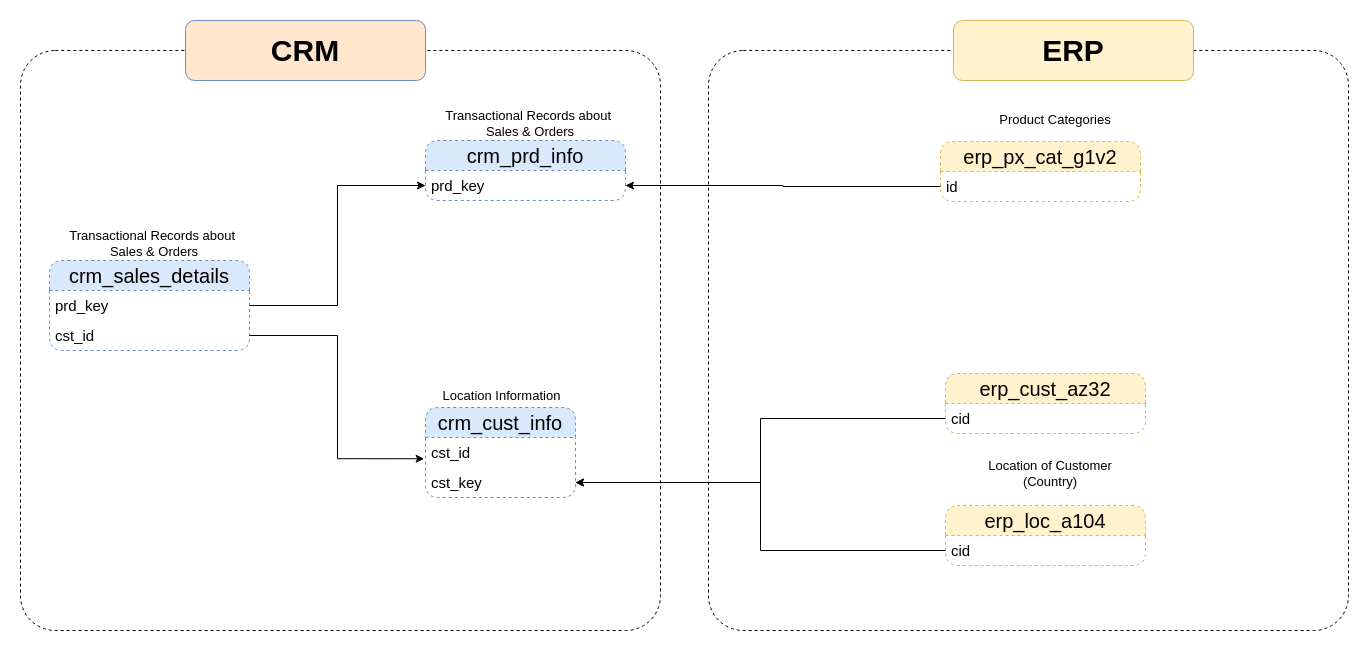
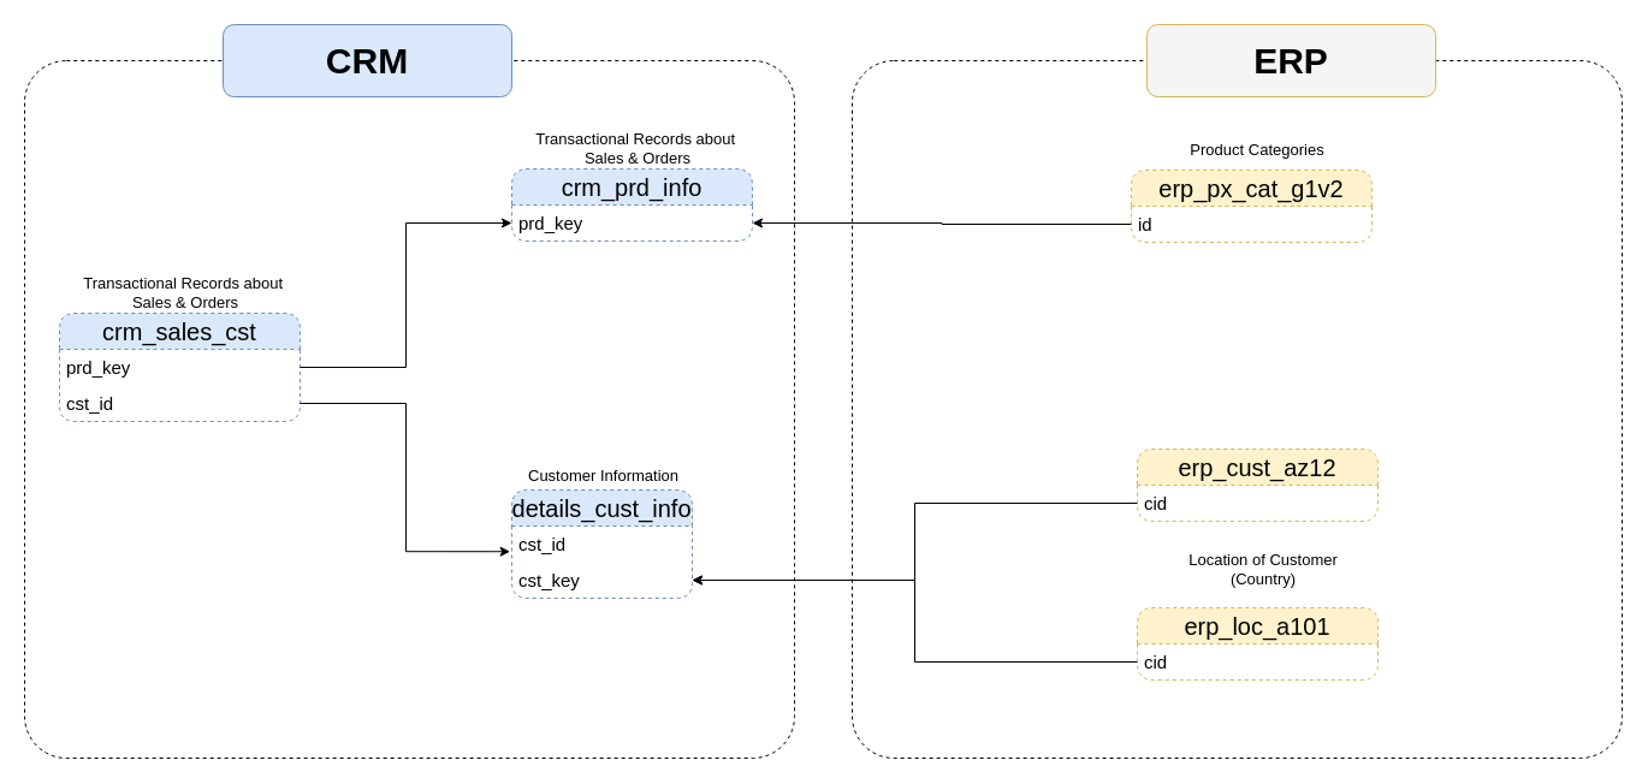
  <mxCell id="0" />
  <mxCell id="1" parent="0" />
  <mxCell id="2" value="" style="rounded=1;whiteSpace=wrap;html=1;fillColor=none;dashed=1;strokeColor=#000000;arcSize=6;" parent="1" vertex="1"><mxGeometry x="708" y="50" width="640" height="580" as="geometry" /></mxCell>
  <mxCell id="3" value="" style="rounded=1;whiteSpace=wrap;html=1;fillColor=none;dashed=1;strokeColor=#000000;arcSize=6;" parent="1" vertex="1"><mxGeometry x="20" y="50" width="640" height="580" as="geometry" /></mxCell>
- <mxCell id="4" value="&lt;font style=&quot;font-size: 20px;&quot;&gt;crm_cust_info&lt;/font&gt;" style="swimlane;fontStyle=0;childLayout=stackLayout;horizontal=1;startSize=30;horizontalStack=0;resizeParent=1;resizeParentMax=0;resizeLast=0;collapsible=1;marginBottom=0;whiteSpace=wrap;html=1;dashed=1;rounded=1;fillColor=#dae8fc;strokeColor=#6c8ebf;" parent="1" vertex="1"><mxGeometry x="425" y="407" width="150" height="90" as="geometry" /></mxCell>
+ <mxCell id="4" value="&lt;font style=&quot;font-size: 20px;&quot;&gt;details_cust_info&lt;/font&gt;" style="swimlane;fontStyle=0;childLayout=stackLayout;horizontal=1;startSize=30;horizontalStack=0;resizeParent=1;resizeParentMax=0;resizeLast=0;collapsible=1;marginBottom=0;whiteSpace=wrap;html=1;dashed=1;rounded=1;fillColor=#dae8fc;strokeColor=#6c8ebf;" parent="1" vertex="1"><mxGeometry x="425" y="407" width="150" height="90" as="geometry" /></mxCell>
  <mxCell id="5" value="&lt;font style=&quot;font-size: 15px;&quot;&gt;cst_id&lt;/font&gt;" style="text;strokeColor=none;fillColor=none;align=left;verticalAlign=middle;spacingLeft=4;spacingRight=4;overflow=hidden;points=[[0,0.5],[1,0.5]];portConstraint=eastwest;rotatable=0;whiteSpace=wrap;html=1;" parent="4" vertex="1"><mxGeometry y="30" width="150" height="30" as="geometry" /></mxCell>
  <mxCell id="6" value="&lt;font style=&quot;font-size: 15px;&quot;&gt;cst_key&lt;/font&gt;" style="text;strokeColor=none;fillColor=none;align=left;verticalAlign=middle;spacingLeft=4;spacingRight=4;overflow=hidden;points=[[0,0.5],[1,0.5]];portConstraint=eastwest;rotatable=0;whiteSpace=wrap;html=1;" parent="4" vertex="1"><mxGeometry y="60" width="150" height="30" as="geometry" /></mxCell>
- <mxCell id="7" value="&lt;font style=&quot;font-size: 20px;&quot;&gt;crm_sales_details&lt;/font&gt;" style="swimlane;fontStyle=0;childLayout=stackLayout;horizontal=1;startSize=30;horizontalStack=0;resizeParent=1;resizeParentMax=0;resizeLast=0;collapsible=1;marginBottom=0;whiteSpace=wrap;html=1;dashed=1;rounded=1;fillColor=#dae8fc;strokeColor=#6c8ebf;" parent="1" vertex="1"><mxGeometry x="49" y="260" width="200" height="90" as="geometry" /></mxCell>
+ <mxCell id="7" value="&lt;font style=&quot;font-size: 20px;&quot;&gt;crm_sales_cst&lt;/font&gt;" style="swimlane;fontStyle=0;childLayout=stackLayout;horizontal=1;startSize=30;horizontalStack=0;resizeParent=1;resizeParentMax=0;resizeLast=0;collapsible=1;marginBottom=0;whiteSpace=wrap;html=1;dashed=1;rounded=1;fillColor=#dae8fc;strokeColor=#6c8ebf;" parent="1" vertex="1"><mxGeometry x="49" y="260" width="200" height="90" as="geometry" /></mxCell>
  <mxCell id="8" value="&lt;font style=&quot;font-size: 15px;&quot;&gt;prd_key&lt;/font&gt;" style="text;strokeColor=none;fillColor=none;align=left;verticalAlign=middle;spacingLeft=4;spacingRight=4;overflow=hidden;points=[[0,0.5],[1,0.5]];portConstraint=eastwest;rotatable=0;whiteSpace=wrap;html=1;" parent="7" vertex="1"><mxGeometry y="30" width="200" height="30" as="geometry" /></mxCell>
  <mxCell id="9" value="&lt;span style=&quot;font-size: 15px;&quot;&gt;cst_id&lt;/span&gt;" style="text;strokeColor=none;fillColor=none;align=left;verticalAlign=middle;spacingLeft=4;spacingRight=4;overflow=hidden;points=[[0,0.5],[1,0.5]];portConstraint=eastwest;rotatable=0;whiteSpace=wrap;html=1;" parent="7" vertex="1"><mxGeometry y="60" width="200" height="30" as="geometry" /></mxCell>
- <mxCell id="10" value="&lt;font style=&quot;font-size: 13px;&quot;&gt;Location Information&lt;/font&gt;" style="text;html=1;align=center;verticalAlign=middle;whiteSpace=wrap;rounded=0;" parent="1" vertex="1"><mxGeometry x="419" y="382" width="165" height="26" as="geometry" /></mxCell>
+ <mxCell id="10" value="&lt;font style=&quot;font-size: 13px;&quot;&gt;Customer Information&lt;/font&gt;" style="text;html=1;align=center;verticalAlign=middle;whiteSpace=wrap;rounded=0;" parent="1" vertex="1"><mxGeometry x="419" y="382" width="165" height="26" as="geometry" /></mxCell>
  <mxCell id="11" value="&lt;font style=&quot;font-size: 13px;&quot;&gt;Transactional Records about&amp;nbsp;&lt;/font&gt;&lt;div&gt;&lt;span style=&quot;font-size: 13px;&quot;&gt;Sales &amp;amp; Orders&lt;/span&gt;&lt;/div&gt;" style="text;html=1;align=center;verticalAlign=middle;whiteSpace=wrap;rounded=0;" parent="1" vertex="1"><mxGeometry x="59" y="230" width="190" height="26" as="geometry" /></mxCell>
  <mxCell id="12" value="&lt;font style=&quot;font-size: 20px;&quot;&gt;crm_prd_info&lt;/font&gt;" style="swimlane;fontStyle=0;childLayout=stackLayout;horizontal=1;startSize=30;horizontalStack=0;resizeParent=1;resizeParentMax=0;resizeLast=0;collapsible=1;marginBottom=0;whiteSpace=wrap;html=1;dashed=1;rounded=1;fillColor=#dae8fc;strokeColor=#6c8ebf;" parent="1" vertex="1"><mxGeometry x="425" y="140" width="200" height="60" as="geometry" /></mxCell>
  <mxCell id="13" value="&lt;font style=&quot;font-size: 15px;&quot;&gt;prd_key&lt;/font&gt;" style="text;strokeColor=none;fillColor=none;align=left;verticalAlign=middle;spacingLeft=4;spacingRight=4;overflow=hidden;points=[[0,0.5],[1,0.5]];portConstraint=eastwest;rotatable=0;whiteSpace=wrap;html=1;" parent="12" vertex="1"><mxGeometry y="30" width="200" height="30" as="geometry" /></mxCell>
  <mxCell id="14" value="&lt;font style=&quot;font-size: 13px;&quot;&gt;Transactional Records about&amp;nbsp;&lt;/font&gt;&lt;div&gt;&lt;span style=&quot;font-size: 13px;&quot;&gt;Sales &amp;amp; Orders&lt;/span&gt;&lt;/div&gt;" style="text;html=1;align=center;verticalAlign=middle;whiteSpace=wrap;rounded=0;" parent="1" vertex="1"><mxGeometry x="435" y="110" width="190" height="26" as="geometry" /></mxCell>
  <mxCell id="15" style="edgeStyle=orthogonalEdgeStyle;rounded=0;orthogonalLoop=1;jettySize=auto;html=1;entryX=0;entryY=0.5;entryDx=0;entryDy=0;" parent="1" source="8" target="13" edge="1"><mxGeometry relative="1" as="geometry" /></mxCell>
  <mxCell id="16" style="edgeStyle=orthogonalEdgeStyle;rounded=0;orthogonalLoop=1;jettySize=auto;html=1;entryX=-0.009;entryY=0.708;entryDx=0;entryDy=0;entryPerimeter=0;" parent="1" source="9" target="5" edge="1"><mxGeometry relative="1" as="geometry" /></mxCell>
  <mxCell id="17" value="&lt;font style=&quot;font-size: 20px;&quot;&gt;erp_px_cat_g1v2&lt;/font&gt;" style="swimlane;fontStyle=0;childLayout=stackLayout;horizontal=1;startSize=30;horizontalStack=0;resizeParent=1;resizeParentMax=0;resizeLast=0;collapsible=1;marginBottom=0;whiteSpace=wrap;html=1;dashed=1;rounded=1;fillColor=#fff2cc;strokeColor=#d6b656;" parent="1" vertex="1"><mxGeometry x="940" y="141" width="200" height="60" as="geometry" /></mxCell>
  <mxCell id="18" value="&lt;font style=&quot;font-size: 15px;&quot;&gt;id&lt;/font&gt;" style="text;strokeColor=none;fillColor=none;align=left;verticalAlign=middle;spacingLeft=4;spacingRight=4;overflow=hidden;points=[[0,0.5],[1,0.5]];portConstraint=eastwest;rotatable=0;whiteSpace=wrap;html=1;rounded=1;" parent="17" vertex="1"><mxGeometry y="30" width="200" height="30" as="geometry" /></mxCell>
- <mxCell id="19" value="&lt;span style=&quot;font-size: 13px;&quot;&gt;Product Categories&lt;/span&gt;" style="text;html=1;align=center;verticalAlign=middle;whiteSpace=wrap;rounded=1;" parent="1" vertex="1"><mxGeometry x="960" y="106" width="190" height="26" as="geometry" /></mxCell>
- <mxCell id="20" value="&lt;font style=&quot;font-size: 20px;&quot;&gt;erp_cust_az32&lt;/font&gt;" style="swimlane;fontStyle=0;childLayout=stackLayout;horizontal=1;startSize=30;horizontalStack=0;resizeParent=1;resizeParentMax=0;resizeLast=0;collapsible=1;marginBottom=0;whiteSpace=wrap;html=1;dashed=1;rounded=1;fillColor=#fff2cc;strokeColor=#d6b656;" parent="1" vertex="1"><mxGeometry x="945" y="373" width="200" height="60" as="geometry" /></mxCell>
+ <mxCell id="19" value="&lt;span style=&quot;font-size: 13px;&quot;&gt;Product Categories&lt;/span&gt;" style="text;html=1;align=center;verticalAlign=middle;whiteSpace=wrap;rounded=1;" parent="1" vertex="1"><mxGeometry x="950" y="111" width="190" height="26" as="geometry" /></mxCell>
+ <mxCell id="20" value="&lt;font style=&quot;font-size: 20px;&quot;&gt;erp_cust_az12&lt;/font&gt;" style="swimlane;fontStyle=0;childLayout=stackLayout;horizontal=1;startSize=30;horizontalStack=0;resizeParent=1;resizeParentMax=0;resizeLast=0;collapsible=1;marginBottom=0;whiteSpace=wrap;html=1;dashed=1;rounded=1;fillColor=#fff2cc;strokeColor=#d6b656;" parent="1" vertex="1"><mxGeometry x="945" y="373" width="200" height="60" as="geometry" /></mxCell>
  <mxCell id="21" value="&lt;font style=&quot;font-size: 15px;&quot;&gt;cid&lt;/font&gt;" style="text;strokeColor=none;fillColor=none;align=left;verticalAlign=middle;spacingLeft=4;spacingRight=4;overflow=hidden;points=[[0,0.5],[1,0.5]];portConstraint=eastwest;rotatable=0;whiteSpace=wrap;html=1;" parent="20" vertex="1"><mxGeometry y="30" width="200" height="30" as="geometry" /></mxCell>
- <mxCell id="22" value="&lt;font style=&quot;font-size: 20px;&quot;&gt;erp_loc_a104&lt;/font&gt;" style="swimlane;fontStyle=0;childLayout=stackLayout;horizontal=1;startSize=30;horizontalStack=0;resizeParent=1;resizeParentMax=0;resizeLast=0;collapsible=1;marginBottom=0;whiteSpace=wrap;html=1;dashed=1;rounded=1;fillColor=#fff2cc;strokeColor=#d6b656;" parent="1" vertex="1"><mxGeometry x="945" y="505" width="200" height="60" as="geometry" /></mxCell>
+ <mxCell id="22" value="&lt;font style=&quot;font-size: 20px;&quot;&gt;erp_loc_a101&lt;/font&gt;" style="swimlane;fontStyle=0;childLayout=stackLayout;horizontal=1;startSize=30;horizontalStack=0;resizeParent=1;resizeParentMax=0;resizeLast=0;collapsible=1;marginBottom=0;whiteSpace=wrap;html=1;dashed=1;rounded=1;fillColor=#fff2cc;strokeColor=#d6b656;" parent="1" vertex="1"><mxGeometry x="945" y="505" width="200" height="60" as="geometry" /></mxCell>
  <mxCell id="23" value="&lt;font style=&quot;font-size: 15px;&quot;&gt;cid&lt;/font&gt;" style="text;strokeColor=none;fillColor=none;align=left;verticalAlign=middle;spacingLeft=4;spacingRight=4;overflow=hidden;points=[[0,0.5],[1,0.5]];portConstraint=eastwest;rotatable=0;whiteSpace=wrap;html=1;" parent="22" vertex="1"><mxGeometry y="30" width="200" height="30" as="geometry" /></mxCell>
  <mxCell id="24" value="&lt;span style=&quot;font-size: 13px;&quot;&gt;Location of Customer&lt;/span&gt;&lt;div&gt;&lt;span style=&quot;font-size: 13px;&quot;&gt;(Country)&lt;/span&gt;&lt;/div&gt;" style="text;html=1;align=center;verticalAlign=middle;whiteSpace=wrap;rounded=0;" parent="1" vertex="1"><mxGeometry x="955" y="460" width="190" height="26" as="geometry" /></mxCell>
  <mxCell id="25" style="edgeStyle=orthogonalEdgeStyle;rounded=0;orthogonalLoop=1;jettySize=auto;html=1;entryX=1;entryY=0.5;entryDx=0;entryDy=0;" parent="1" source="18" target="13" edge="1"><mxGeometry relative="1" as="geometry" /></mxCell>
  <mxCell id="26" style="edgeStyle=orthogonalEdgeStyle;rounded=0;orthogonalLoop=1;jettySize=auto;html=1;entryX=1;entryY=0.5;entryDx=0;entryDy=0;" parent="1" source="21" target="6" edge="1"><mxGeometry relative="1" as="geometry" /></mxCell>
  <mxCell id="27" style="edgeStyle=orthogonalEdgeStyle;rounded=0;orthogonalLoop=1;jettySize=auto;html=1;entryX=1;entryY=0.5;entryDx=0;entryDy=0;" parent="1" source="23" target="6" edge="1"><mxGeometry relative="1" as="geometry" /></mxCell>
- <mxCell id="28" value="&lt;font style=&quot;font-size: 30px;&quot;&gt;&lt;b style=&quot;&quot;&gt;CRM&lt;/b&gt;&lt;/font&gt;" style="rounded=1;whiteSpace=wrap;html=1;fillColor=#ffe6cc;strokeColor=#6c8ebf;" parent="1" vertex="1"><mxGeometry x="185" y="20" width="240" height="60" as="geometry" /></mxCell>
- <mxCell id="29" value="&lt;font style=&quot;font-size: 30px;&quot;&gt;&lt;b style=&quot;&quot;&gt;ERP&lt;/b&gt;&lt;/font&gt;" style="rounded=1;whiteSpace=wrap;html=1;fillColor=#fff2cc;strokeColor=#d6b656;" parent="1" vertex="1"><mxGeometry x="953" y="20" width="240" height="60" as="geometry" /></mxCell>
+ <mxCell id="28" value="&lt;font style=&quot;font-size: 30px;&quot;&gt;&lt;b style=&quot;&quot;&gt;CRM&lt;/b&gt;&lt;/font&gt;" style="rounded=1;whiteSpace=wrap;html=1;fillColor=#dae8fc;strokeColor=#6c8ebf;" parent="1" vertex="1"><mxGeometry x="185" y="20" width="240" height="60" as="geometry" /></mxCell>
+ <mxCell id="29" value="&lt;font style=&quot;font-size: 30px;&quot;&gt;&lt;b style=&quot;&quot;&gt;ERP&lt;/b&gt;&lt;/font&gt;" style="rounded=1;whiteSpace=wrap;html=1;fillColor=#f5f5f5;strokeColor=#d6b656;" parent="1" vertex="1"><mxGeometry x="953" y="20" width="240" height="60" as="geometry" /></mxCell>
